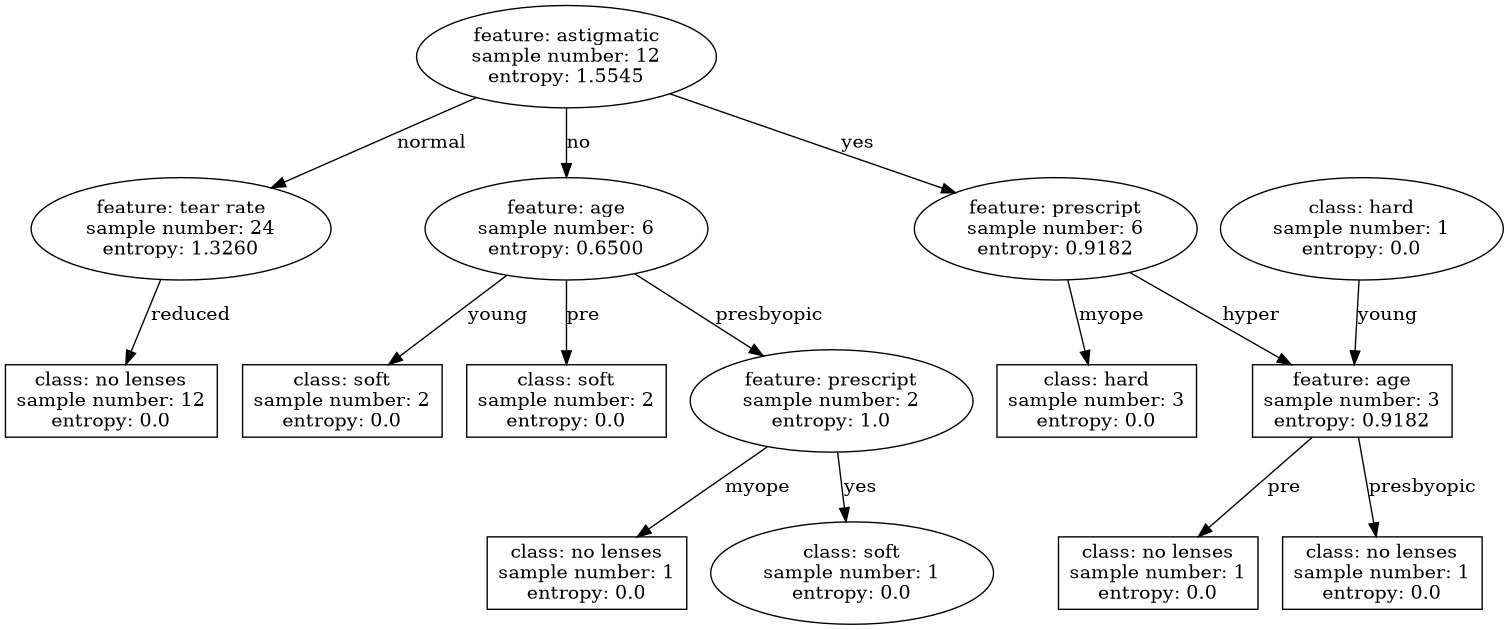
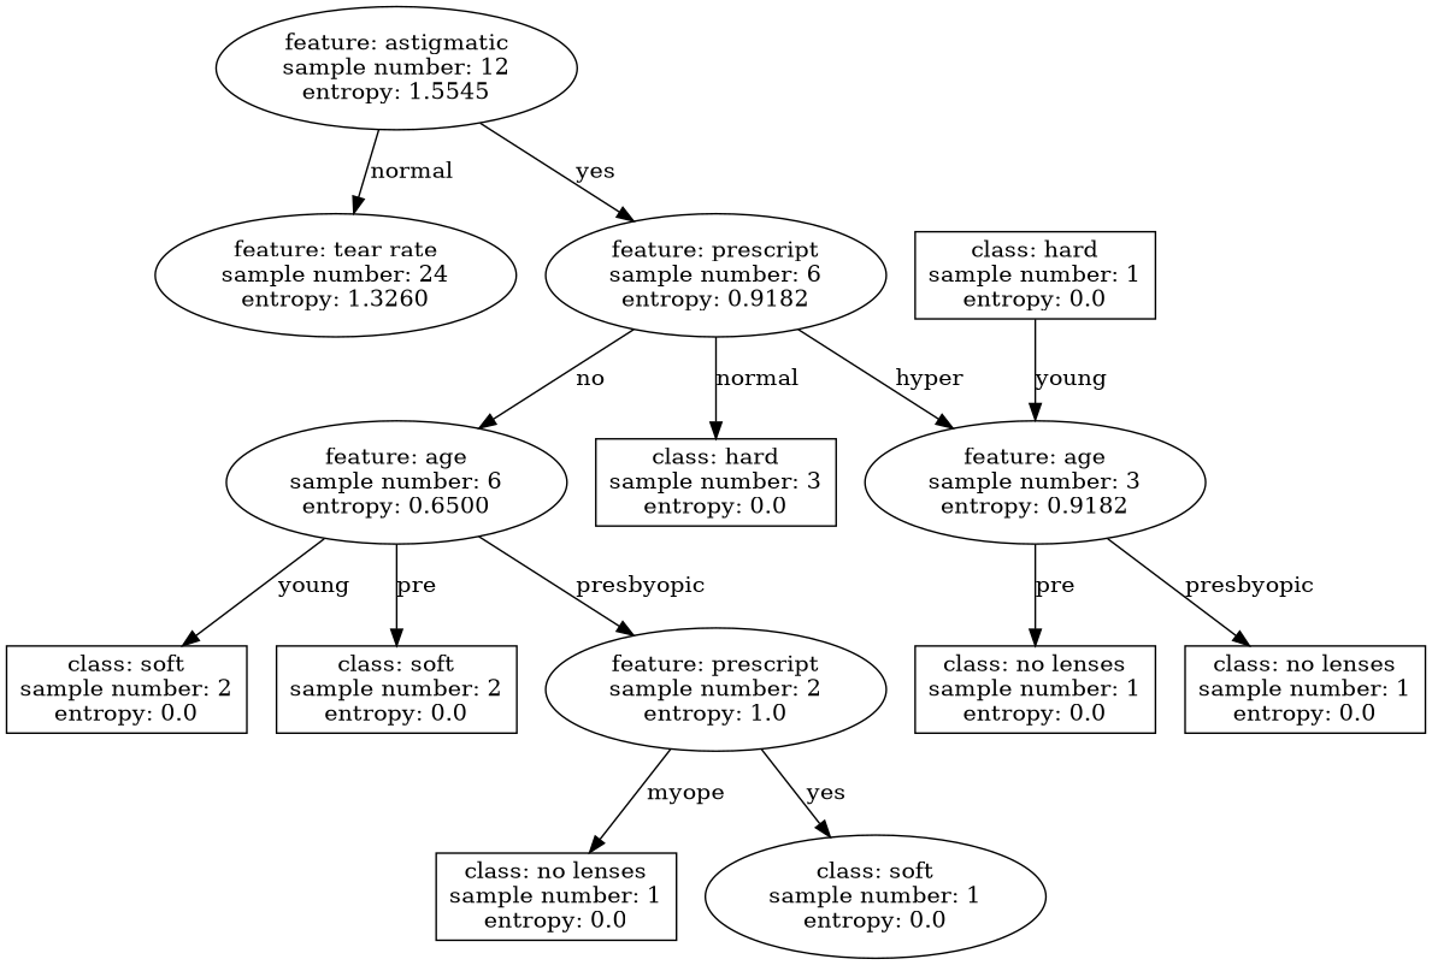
  digraph {
    node [shape=box]
    n1 [label="feature: tear rate\nsample number: 24\nentropy: 1.3260" shape=""]
-   n2 [label="class: no lenses\nsample number: 12\nentropy: 0.0"]
    n3 [label="feature: astigmatic\nsample number: 12\nentropy: 1.5545" shape=""]
    n4 [label="feature: age\nsample number: 6\nentropy: 0.6500" shape=""]
    n5 [label="feature: prescript\nsample number: 6\nentropy: 0.9182" shape=""]
    n6 [label="class: soft\nsample number: 2\nentropy: 0.0"]
    n7 [label="class: soft\nsample number: 2\nentropy: 0.0"]
    n8 [label="feature: prescript\nsample number: 2\nentropy: 1.0" shape=""]
    n9 [label="class: hard\nsample number: 3\nentropy: 0.0"]
-   n10 [label="feature: age\nsample number: 3\nentropy: 0.9182"]
+   n10 [label="feature: age\nsample number: 3\nentropy: 0.9182" shape=""]
    n11 [label="class: no lenses\nsample number: 1\nentropy: 0.0"]
    n12 [label="class: soft\nsample number: 1\nentropy: 0.0" shape=ellipse]
    n13 [label="class: no lenses\nsample number: 1\nentropy: 0.0"]
    n14 [label="class: no lenses\nsample number: 1\nentropy: 0.0"]
-   n15 [label="class: hard\nsample number: 1\nentropy: 0.0" shape=ellipse]
-   n1 -> n2 [label=reduced]
+   n15 [label="class: hard\nsample number: 1\nentropy: 0.0"]
    n3 -> n1 [label=normal]
-   n3 -> n4 [label=no]
+   n5 -> n4 [label=no]
    n3 -> n5 [label=yes]
    n4 -> n6 [label=young]
    n4 -> n7 [label=pre]
    n4 -> n8 [label=presbyopic]
-   n5 -> n9 [label=myope]
+   n5 -> n9 [label=normal]
    n5 -> n10 [label=hyper]
    n8 -> n11 [label=myope]
    n8 -> n12 [label=yes]
    n10 -> n13 [label=pre]
    n10 -> n14 [label=presbyopic]
    n15 -> n10 [label=young]
  }
